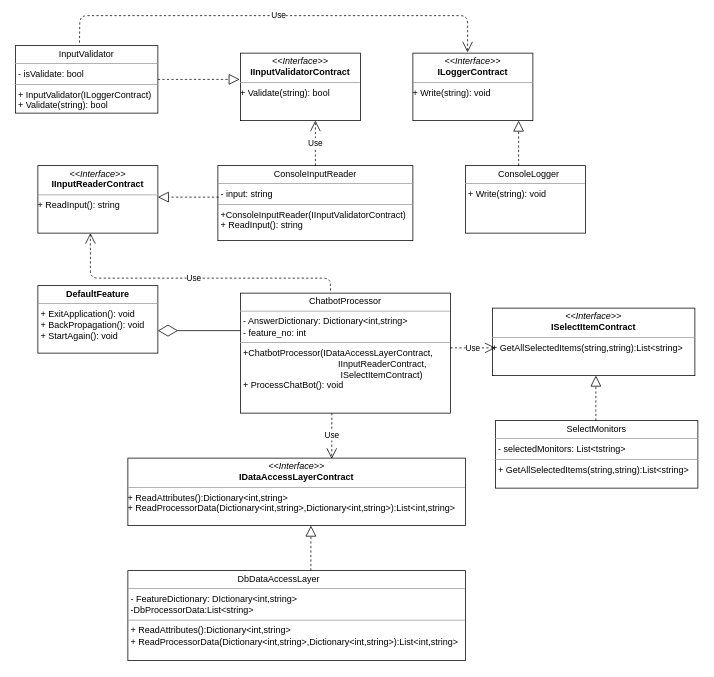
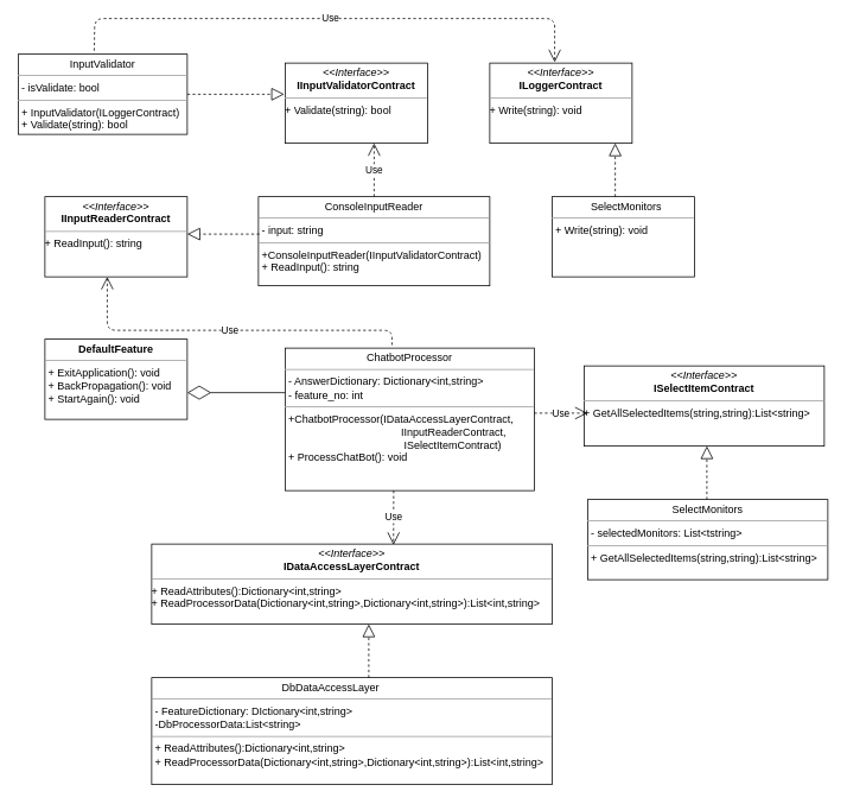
  <mxCell id="0" />
  <mxCell id="1" parent="0" />
  <mxCell id="2" value="&lt;p style=&quot;margin: 0px ; margin-top: 4px ; text-align: center&quot;&gt;ConsoleInputReader&lt;/p&gt;&lt;hr size=&quot;1&quot;&gt;&lt;p style=&quot;margin: 0px ; margin-left: 4px&quot;&gt;- input: string&lt;/p&gt;&lt;hr size=&quot;1&quot;&gt;&lt;p style=&quot;margin: 0px ; margin-left: 4px&quot;&gt;+ConsoleInputReader(&lt;span&gt;IInputValidatorContract)&lt;/span&gt;&lt;/p&gt;&lt;p style=&quot;margin: 0px ; margin-left: 4px&quot;&gt;+ ReadInput(): string&lt;/p&gt;" style="verticalAlign=top;align=left;overflow=fill;fontSize=12;fontFamily=Helvetica;html=1;" vertex="1" parent="1"><mxGeometry x="290" y="220" width="260" height="100" as="geometry" /></mxCell>
  <mxCell id="3" value="&lt;p style=&quot;margin: 0px ; margin-top: 4px ; text-align: center&quot;&gt;&lt;i&gt;&amp;lt;&amp;lt;Interface&amp;gt;&amp;gt;&lt;/i&gt;&lt;br&gt;&lt;b&gt;IInputReaderContract&lt;/b&gt;&lt;/p&gt;&lt;hr size=&quot;1&quot;&gt;+ ReadInput(): string" style="verticalAlign=top;align=left;overflow=fill;fontSize=12;fontFamily=Helvetica;html=1;" vertex="1" parent="1"><mxGeometry x="50" y="220" width="160" height="90" as="geometry" /></mxCell>
  <mxCell id="4" value="" style="endArrow=block;dashed=1;endFill=0;endSize=12;html=1;exitX=1;exitY=0.5;exitDx=0;exitDy=0;entryX=-0.006;entryY=0.389;entryDx=0;entryDy=0;entryPerimeter=0;" edge="1" parent="1" source="5" target="7"><mxGeometry width="160" relative="1" as="geometry"><mxPoint x="401.04" y="5.04" as="sourcePoint" /><mxPoint x="401.04" y="70" as="targetPoint" /></mxGeometry></mxCell>
  <mxCell id="5" value="&lt;p style=&quot;margin: 0px ; margin-top: 4px ; text-align: center&quot;&gt;InputValidator&lt;/p&gt;&lt;hr size=&quot;1&quot;&gt;&lt;p style=&quot;margin: 0px ; margin-left: 4px&quot;&gt;- isValidate: bool&lt;/p&gt;&lt;hr size=&quot;1&quot;&gt;&lt;p style=&quot;margin: 0px ; margin-left: 4px&quot;&gt;+ InputValidator(ILoggerContract)&lt;/p&gt;&lt;p style=&quot;margin: 0px ; margin-left: 4px&quot;&gt;+ Validate(string): bool&lt;/p&gt;" style="verticalAlign=top;align=left;overflow=fill;fontSize=12;fontFamily=Helvetica;html=1;" vertex="1" parent="1"><mxGeometry x="20" y="60" width="190" height="90" as="geometry" /></mxCell>
  <mxCell id="6" value="Use" style="endArrow=open;endSize=12;dashed=1;html=1;exitX=0.5;exitY=0;exitDx=0;exitDy=0;entryX=0.625;entryY=1;entryDx=0;entryDy=0;entryPerimeter=0;" edge="1" parent="1" source="2" target="7"><mxGeometry width="160" relative="1" as="geometry"><mxPoint x="530" y="350" as="sourcePoint" /><mxPoint x="416" y="161" as="targetPoint" /></mxGeometry></mxCell>
  <mxCell id="7" value="&lt;p style=&quot;margin: 0px ; margin-top: 4px ; text-align: center&quot;&gt;&lt;i&gt;&amp;lt;&amp;lt;Interface&amp;gt;&amp;gt;&lt;/i&gt;&lt;br&gt;&lt;b&gt;IInputValidatorContract&lt;/b&gt;&lt;/p&gt;&lt;hr size=&quot;1&quot;&gt;+ Validate(string): bool" style="verticalAlign=top;align=left;overflow=fill;fontSize=12;fontFamily=Helvetica;html=1;" vertex="1" parent="1"><mxGeometry x="320" y="70" width="160" height="90" as="geometry" /></mxCell>
  <mxCell id="8" value="" style="endArrow=block;dashed=1;endFill=0;endSize=12;html=1;entryX=1;entryY=0.578;entryDx=0;entryDy=0;entryPerimeter=0;exitX=0.004;exitY=0.42;exitDx=0;exitDy=0;exitPerimeter=0;" edge="1" parent="1" source="2"><mxGeometry width="160" relative="1" as="geometry"><mxPoint x="316" y="262" as="sourcePoint" /><mxPoint x="210" y="262.02" as="targetPoint" /></mxGeometry></mxCell>
  <mxCell id="9" value="&lt;p style=&quot;margin: 0px ; margin-top: 4px ; text-align: center&quot;&gt;&lt;i&gt;&amp;lt;&amp;lt;Interface&amp;gt;&amp;gt;&lt;/i&gt;&lt;br&gt;&lt;b&gt;ILoggerContract&lt;/b&gt;&lt;/p&gt;&lt;hr size=&quot;1&quot;&gt;+ Write(string): void" style="verticalAlign=top;align=left;overflow=fill;fontSize=12;fontFamily=Helvetica;html=1;" vertex="1" parent="1"><mxGeometry x="550" y="70" width="160" height="90" as="geometry" /></mxCell>
- <mxCell id="10" value="&lt;p style=&quot;margin: 0px ; margin-top: 4px ; text-align: center&quot;&gt;&lt;/p&gt;&lt;p style=&quot;margin: 0px 0px 0px 4px&quot;&gt;&amp;nbsp; &amp;nbsp; &amp;nbsp; &amp;nbsp; &amp;nbsp; &amp;nbsp; ConsoleLogger&lt;/p&gt;&lt;hr size=&quot;1&quot;&gt;&lt;p style=&quot;margin: 0px ; margin-left: 4px&quot;&gt;+ Write(string): void&lt;/p&gt;" style="verticalAlign=top;align=left;overflow=fill;fontSize=12;fontFamily=Helvetica;html=1;" vertex="1" parent="1"><mxGeometry x="620" y="220" width="160" height="90" as="geometry" /></mxCell>
+ <mxCell id="10" value="&lt;p style=&quot;margin: 0px ; margin-top: 4px ; text-align: center&quot;&gt;&lt;/p&gt;&lt;p style=&quot;margin: 0px 0px 0px 4px&quot;&gt;&amp;nbsp; &amp;nbsp; &amp;nbsp; &amp;nbsp; &amp;nbsp; &amp;nbsp; SelectMonitors&lt;/p&gt;&lt;hr size=&quot;1&quot;&gt;&lt;p style=&quot;margin: 0px ; margin-left: 4px&quot;&gt;+ Write(string): void&lt;/p&gt;" style="verticalAlign=top;align=left;overflow=fill;fontSize=12;fontFamily=Helvetica;html=1;" vertex="1" parent="1"><mxGeometry x="620" y="220" width="160" height="90" as="geometry" /></mxCell>
  <mxCell id="11" value="" style="endArrow=block;dashed=1;endFill=0;endSize=12;html=1;" edge="1" parent="1"><mxGeometry width="160" relative="1" as="geometry"><mxPoint x="691" y="220" as="sourcePoint" /><mxPoint x="691" y="160" as="targetPoint" /></mxGeometry></mxCell>
  <mxCell id="12" value="Use" style="endArrow=open;endSize=12;dashed=1;html=1;entryX=0.456;entryY=-0.011;entryDx=0;entryDy=0;entryPerimeter=0;exitX=0.45;exitY=-0.044;exitDx=0;exitDy=0;exitPerimeter=0;" edge="1" parent="1" source="5" target="9"><mxGeometry width="160" relative="1" as="geometry"><mxPoint x="120" y="20" as="sourcePoint" /><mxPoint x="640" y="-40" as="targetPoint" /><Array as="points"><mxPoint x="106" y="20" /><mxPoint x="623" y="20" /></Array></mxGeometry></mxCell>
  <mxCell id="13" value="&lt;p style=&quot;margin: 0px ; margin-top: 4px ; text-align: center&quot;&gt;ChatbotProcessor&lt;/p&gt;&lt;hr size=&quot;1&quot;&gt;&lt;p style=&quot;margin: 0px ; margin-left: 4px&quot;&gt;- AnswerDictionary: Dictionary&amp;lt;int,string&amp;gt;&lt;/p&gt;&lt;p style=&quot;margin: 0px ; margin-left: 4px&quot;&gt;- feature_no: int&lt;/p&gt;&lt;hr size=&quot;1&quot;&gt;&lt;p style=&quot;margin: 0px ; margin-left: 4px&quot;&gt;&lt;span&gt;+ChatbotProcessor(IDataAccessLayerContract,&lt;/span&gt;&lt;/p&gt;&lt;p style=&quot;margin: 0px ; margin-left: 4px&quot;&gt;&lt;span&gt;&amp;nbsp; &amp;nbsp; &amp;nbsp; &amp;nbsp; &amp;nbsp; &amp;nbsp; &amp;nbsp; &amp;nbsp; &amp;nbsp; &amp;nbsp; &amp;nbsp; &amp;nbsp; &amp;nbsp; &amp;nbsp; &amp;nbsp; &amp;nbsp; &amp;nbsp; &amp;nbsp; &amp;nbsp; IInputReaderContract,&lt;/span&gt;&lt;/p&gt;&lt;p style=&quot;margin: 0px ; margin-left: 4px&quot;&gt;&lt;span&gt;&amp;nbsp; &amp;nbsp; &amp;nbsp; &amp;nbsp; &amp;nbsp; &amp;nbsp; &amp;nbsp; &amp;nbsp; &amp;nbsp; &amp;nbsp; &amp;nbsp; &amp;nbsp; &amp;nbsp; &amp;nbsp; &amp;nbsp; &amp;nbsp; &amp;nbsp; &amp;nbsp; &amp;nbsp; &amp;nbsp;ISelectItemContract)&lt;/span&gt;&lt;/p&gt;&lt;p style=&quot;margin: 0px ; margin-left: 4px&quot;&gt;&lt;span&gt;+ ProcessChatBot(): void&lt;/span&gt;&lt;br&gt;&lt;/p&gt;" style="verticalAlign=top;align=left;overflow=fill;fontSize=12;fontFamily=Helvetica;html=1;" vertex="1" parent="1"><mxGeometry x="320" y="390" width="280" height="160" as="geometry" /></mxCell>
  <mxCell id="14" value="&lt;p style=&quot;margin: 0px ; margin-top: 4px ; text-align: center&quot;&gt;&lt;i&gt;&amp;lt;&amp;lt;Interface&amp;gt;&amp;gt;&lt;/i&gt;&lt;br&gt;&lt;b&gt;ISelectItemContract&lt;/b&gt;&lt;/p&gt;&lt;hr size=&quot;1&quot;&gt;+ GetAllSelectedItems(string,string):List&amp;lt;string&amp;gt;" style="verticalAlign=top;align=left;overflow=fill;fontSize=12;fontFamily=Helvetica;html=1;" vertex="1" parent="1"><mxGeometry x="656" y="410" width="270" height="90" as="geometry" /></mxCell>
  <mxCell id="15" value="&lt;p style=&quot;margin: 0px ; margin-top: 4px ; text-align: center&quot;&gt;&lt;span style=&quot;text-align: left&quot;&gt;SelectMonitors&lt;/span&gt;&lt;br&gt;&lt;/p&gt;&lt;hr size=&quot;1&quot;&gt;&lt;p style=&quot;margin: 0px ; margin-left: 4px&quot;&gt;- selectedMonitors: List&amp;lt;tstring&amp;gt;&lt;/p&gt;&lt;hr size=&quot;1&quot;&gt;&lt;p style=&quot;margin: 0px ; margin-left: 4px&quot;&gt;+ GetAllSelectedItems(string,string):List&amp;lt;string&amp;gt;&lt;br&gt;&lt;/p&gt;" style="verticalAlign=top;align=left;overflow=fill;fontSize=12;fontFamily=Helvetica;html=1;" vertex="1" parent="1"><mxGeometry x="660" y="560" width="270" height="90" as="geometry" /></mxCell>
  <mxCell id="16" value="" style="endArrow=block;dashed=1;endFill=0;endSize=12;html=1;" edge="1" parent="1"><mxGeometry width="160" relative="1" as="geometry"><mxPoint x="794" y="560" as="sourcePoint" /><mxPoint x="794" y="500" as="targetPoint" /></mxGeometry></mxCell>
  <mxCell id="17" value="Use" style="endArrow=open;endSize=12;dashed=1;html=1;" edge="1" parent="1"><mxGeometry width="160" relative="1" as="geometry"><mxPoint x="600" y="463" as="sourcePoint" /><mxPoint x="660" y="463" as="targetPoint" /></mxGeometry></mxCell>
  <mxCell id="18" value="&lt;p style=&quot;margin: 0px ; margin-top: 4px ; text-align: center&quot;&gt;&lt;i&gt;&amp;lt;&amp;lt;Interface&amp;gt;&amp;gt;&lt;/i&gt;&lt;br&gt;&lt;b&gt;IDataAccessLayerContract&lt;/b&gt;&lt;/p&gt;&lt;hr size=&quot;1&quot;&gt;+ ReadAttributes():Dictionary&amp;lt;int,string&amp;gt;&lt;br&gt;+ ReadProcessorData(Dictionary&amp;lt;int,string&amp;gt;,Dictionary&amp;lt;int,string&amp;gt;):List&amp;lt;int,string&amp;gt;" style="verticalAlign=top;align=left;overflow=fill;fontSize=12;fontFamily=Helvetica;html=1;" vertex="1" parent="1"><mxGeometry x="170" y="610" width="450" height="90" as="geometry" /></mxCell>
  <mxCell id="19" value="&lt;p style=&quot;text-align: left ; margin: 4px 0px 0px&quot;&gt;&amp;nbsp; &amp;nbsp; &amp;nbsp; &amp;nbsp; &amp;nbsp; &amp;nbsp; &amp;nbsp; &amp;nbsp; &amp;nbsp; &amp;nbsp; &amp;nbsp; &amp;nbsp; &amp;nbsp; &amp;nbsp; &amp;nbsp; &amp;nbsp; &amp;nbsp; &amp;nbsp; &amp;nbsp; &amp;nbsp; &amp;nbsp; &amp;nbsp; DbDataAccessLayer&lt;/p&gt;&lt;hr size=&quot;1&quot;&gt;&lt;p style=&quot;margin: 0px ; margin-left: 4px&quot;&gt;- FeatureDictionary: DIctionary&amp;lt;int,string&amp;gt;&lt;/p&gt;&lt;p style=&quot;margin: 0px ; margin-left: 4px&quot;&gt;-DbProcessorData:List&amp;lt;string&amp;gt;&lt;/p&gt;&lt;hr size=&quot;1&quot;&gt;&lt;p style=&quot;margin: 0px ; margin-left: 4px&quot;&gt;+ ReadAttributes():Dictionary&amp;lt;int,string&amp;gt;&lt;/p&gt;&lt;p style=&quot;margin: 0px ; margin-left: 4px&quot;&gt;+ ReadProcessorData(Dictionary&amp;lt;int,string&amp;gt;,Dictionary&amp;lt;int,string&amp;gt;):List&amp;lt;int,string&amp;gt;&lt;br&gt;&lt;/p&gt;" style="verticalAlign=top;align=left;overflow=fill;fontSize=12;fontFamily=Helvetica;html=1;" vertex="1" parent="1"><mxGeometry x="170" y="760" width="450" height="120" as="geometry" /></mxCell>
  <mxCell id="20" value="" style="endArrow=block;dashed=1;endFill=0;endSize=12;html=1;" edge="1" parent="1"><mxGeometry width="160" relative="1" as="geometry"><mxPoint x="414" y="760" as="sourcePoint" /><mxPoint x="414" y="700" as="targetPoint" /></mxGeometry></mxCell>
  <mxCell id="21" value="Use" style="endArrow=open;endSize=12;dashed=1;html=1;entryX=0.604;entryY=0.011;entryDx=0;entryDy=0;entryPerimeter=0;" edge="1" parent="1" target="18"><mxGeometry width="160" relative="1" as="geometry"><mxPoint x="442" y="550" as="sourcePoint" /><mxPoint x="270" y="510" as="targetPoint" /></mxGeometry></mxCell>
  <mxCell id="22" value="&lt;p style=&quot;margin: 0px ; margin-top: 4px ; text-align: center&quot;&gt;&lt;b&gt;DefaultFeature&lt;/b&gt;&lt;/p&gt;&lt;hr size=&quot;1&quot;&gt;&lt;p style=&quot;margin: 0px ; margin-left: 4px&quot;&gt;+ ExitApplication(): void&lt;/p&gt;&lt;p style=&quot;margin: 0px ; margin-left: 4px&quot;&gt;+ BackPropagation(): void&lt;/p&gt;&lt;p style=&quot;margin: 0px ; margin-left: 4px&quot;&gt;+ StartAgain(): void&lt;/p&gt;" style="verticalAlign=top;align=left;overflow=fill;fontSize=12;fontFamily=Helvetica;html=1;" vertex="1" parent="1"><mxGeometry x="50" y="380" width="160" height="90" as="geometry" /></mxCell>
  <mxCell id="23" value="" style="endArrow=diamondThin;endFill=0;endSize=24;html=1;" edge="1" parent="1"><mxGeometry width="160" relative="1" as="geometry"><mxPoint x="320" y="440" as="sourcePoint" /><mxPoint x="210" y="440" as="targetPoint" /></mxGeometry></mxCell>
  <mxCell id="24" value="Use" style="endArrow=open;endSize=12;dashed=1;html=1;entryX=0.438;entryY=1;entryDx=0;entryDy=0;entryPerimeter=0;exitX=0.429;exitY=-0.022;exitDx=0;exitDy=0;exitPerimeter=0;" edge="1" parent="1" source="13" target="3"><mxGeometry width="160" relative="1" as="geometry"><mxPoint x="210" y="360" as="sourcePoint" /><mxPoint x="370" y="360" as="targetPoint" /><Array as="points"><mxPoint x="440" y="370" /><mxPoint x="120" y="370" /></Array></mxGeometry></mxCell>
